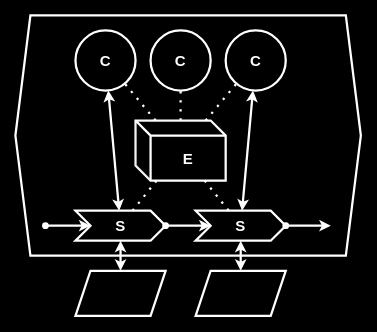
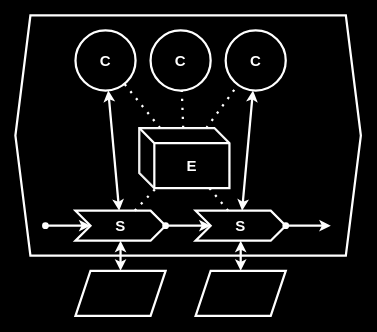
  <mxCell id="0" />
  <mxCell id="1" parent="0" />
  <mxCell id="2" value="" style="shape=hexagon;perimeter=hexagonPerimeter2;whiteSpace=wrap;html=1;fixedSize=1;fontSize=20;strokeColor=#FFFFFF;fillColor=none;fontColor=#FFFFFF;strokeWidth=3;" vertex="1" parent="1"><mxGeometry x="20" y="20" width="460" height="320" as="geometry" /></mxCell>
  <mxCell id="3" value="S" style="shape=step;perimeter=stepPerimeter;whiteSpace=wrap;html=1;fixedSize=1;fontStyle=1;fontSize=20;strokeColor=#FFFFFF;fillColor=none;fontColor=#FFFFFF;strokeWidth=3;" vertex="1" parent="1"><mxGeometry x="100" y="280" width="120" height="40" as="geometry" /></mxCell>
  <mxCell id="4" value="S" style="shape=step;perimeter=stepPerimeter;whiteSpace=wrap;html=1;fixedSize=1;fontStyle=1;fontSize=20;strokeColor=#FFFFFF;fillColor=none;fontColor=#FFFFFF;strokeWidth=3;" vertex="1" parent="1"><mxGeometry x="260" y="280" width="120" height="40" as="geometry" /></mxCell>
- <mxCell id="5" value="E" style="shape=cube;whiteSpace=wrap;html=1;boundedLbl=1;backgroundOutline=1;darkOpacity=0.05;darkOpacity2=0.1;fontSize=20;fontStyle=1;strokeColor=#FFFFFF;fillColor=none;fontColor=#FFFFFF;strokeWidth=3;" vertex="1" parent="1"><mxGeometry x="180" y="160" width="120" height="80" as="geometry" /></mxCell>
+ <mxCell id="5" value="E" style="shape=cube;whiteSpace=wrap;html=1;boundedLbl=1;backgroundOutline=1;darkOpacity=0.05;darkOpacity2=0.1;fontSize=20;fontStyle=1;strokeColor=#FFFFFF;fillColor=none;fontColor=#FFFFFF;strokeWidth=3;" vertex="1" parent="1"><mxGeometry x="185" y="170" width="120" height="80" as="geometry" /></mxCell>
  <mxCell id="6" value="C" style="ellipse;whiteSpace=wrap;html=1;aspect=fixed;fontSize=20;fontStyle=1;strokeColor=#FFFFFF;fillColor=none;fontColor=#FFFFFF;strokeWidth=3;" vertex="1" parent="1"><mxGeometry x="100" y="40" width="80" height="80" as="geometry" /></mxCell>
  <mxCell id="7" value="C" style="ellipse;whiteSpace=wrap;html=1;aspect=fixed;fontSize=20;fontStyle=1;strokeColor=#FFFFFF;fillColor=none;fontColor=#FFFFFF;strokeWidth=3;" vertex="1" parent="1"><mxGeometry x="200" y="40" width="80" height="80" as="geometry" /></mxCell>
  <mxCell id="8" value="C" style="ellipse;whiteSpace=wrap;html=1;aspect=fixed;fontSize=20;fontStyle=1;strokeColor=#FFFFFF;fillColor=none;fontColor=#FFFFFF;strokeWidth=3;" vertex="1" parent="1"><mxGeometry x="300" y="40" width="80" height="80" as="geometry" /></mxCell>
  <mxCell id="9" value="" style="endArrow=none;dashed=1;html=1;dashPattern=1 3;strokeWidth=3;fontSize=20;strokeColor=#FFFFFF;fontColor=#FFFFFF;" edge="1" parent="1" source="3" target="5"><mxGeometry width="50" height="50" relative="1" as="geometry"><mxPoint x="250" y="300" as="sourcePoint" /><mxPoint x="300" y="250" as="targetPoint" /></mxGeometry></mxCell>
  <mxCell id="10" value="" style="endArrow=none;dashed=1;html=1;dashPattern=1 3;strokeWidth=3;fontSize=20;strokeColor=#FFFFFF;fontColor=#FFFFFF;" edge="1" parent="1" source="5" target="7"><mxGeometry width="50" height="50" relative="1" as="geometry"><mxPoint x="186" y="290" as="sourcePoint" /><mxPoint x="218" y="250" as="targetPoint" /></mxGeometry></mxCell>
  <mxCell id="11" value="" style="endArrow=none;dashed=1;html=1;dashPattern=1 3;strokeWidth=3;fontSize=20;strokeColor=#FFFFFF;fontColor=#FFFFFF;" edge="1" parent="1" source="5" target="8"><mxGeometry width="50" height="50" relative="1" as="geometry"><mxPoint x="250" y="170" as="sourcePoint" /><mxPoint x="250" y="130" as="targetPoint" /></mxGeometry></mxCell>
  <mxCell id="12" value="" style="endArrow=none;dashed=1;html=1;dashPattern=1 3;strokeWidth=3;fontSize=20;strokeColor=#FFFFFF;fontColor=#FFFFFF;" edge="1" parent="1" source="5" target="6"><mxGeometry width="50" height="50" relative="1" as="geometry"><mxPoint x="283.333" y="170" as="sourcePoint" /><mxPoint x="324.393" y="120.729" as="targetPoint" /></mxGeometry></mxCell>
  <mxCell id="13" value="" style="endArrow=classic;startArrow=classic;html=1;fontSize=20;strokeColor=#FFFFFF;fontColor=#FFFFFF;strokeWidth=3;" edge="1" parent="1" source="3" target="6"><mxGeometry width="50" height="50" relative="1" as="geometry"><mxPoint x="250" y="300" as="sourcePoint" /><mxPoint x="300" y="250" as="targetPoint" /></mxGeometry></mxCell>
  <mxCell id="14" value="" style="endArrow=classic;startArrow=classic;html=1;fontSize=20;strokeColor=#FFFFFF;fontColor=#FFFFFF;strokeWidth=3;" edge="1" parent="1" source="4" target="8"><mxGeometry width="50" height="50" relative="1" as="geometry"><mxPoint x="168.182" y="290" as="sourcePoint" /><mxPoint x="153.621" y="129.836" as="targetPoint" /></mxGeometry></mxCell>
  <mxCell id="15" value="" style="endArrow=classic;html=1;fontSize=20;startArrow=oval;startFill=1;strokeColor=#FFFFFF;fontColor=#FFFFFF;strokeWidth=3;" edge="1" parent="1" target="3"><mxGeometry width="50" height="50" relative="1" as="geometry"><mxPoint x="60" y="300" as="sourcePoint" /><mxPoint x="300" y="250" as="targetPoint" /></mxGeometry></mxCell>
  <mxCell id="16" value="" style="endArrow=classic;html=1;fontSize=20;startArrow=oval;startFill=1;strokeColor=#FFFFFF;fontColor=#FFFFFF;strokeWidth=3;" edge="1" parent="1" source="3" target="4"><mxGeometry width="50" height="50" relative="1" as="geometry"><mxPoint x="70" y="310" as="sourcePoint" /><mxPoint x="130" y="310" as="targetPoint" /></mxGeometry></mxCell>
  <mxCell id="17" value="" style="endArrow=classic;html=1;fontSize=20;startArrow=oval;startFill=1;strokeColor=#FFFFFF;fontColor=#FFFFFF;strokeWidth=3;" edge="1" parent="1" source="4"><mxGeometry width="50" height="50" relative="1" as="geometry"><mxPoint x="230" y="310" as="sourcePoint" /><mxPoint x="440" y="300" as="targetPoint" /></mxGeometry></mxCell>
  <mxCell id="18" value="" style="endArrow=none;dashed=1;html=1;dashPattern=1 3;strokeWidth=3;fontSize=20;strokeColor=#FFFFFF;fontColor=#FFFFFF;" edge="1" parent="1" source="5" target="4"><mxGeometry width="50" height="50" relative="1" as="geometry"><mxPoint x="283.333" y="170" as="sourcePoint" /><mxPoint x="324.393" y="120.729" as="targetPoint" /></mxGeometry></mxCell>
  <mxCell id="19" value="" style="endArrow=classic;startArrow=classic;html=1;fontSize=20;strokeColor=#FFFFFF;fontColor=#FFFFFF;strokeWidth=3;" edge="1" parent="1" target="3"><mxGeometry width="50" height="50" relative="1" as="geometry"><mxPoint x="160" y="360" as="sourcePoint" /><mxPoint x="300" y="250" as="targetPoint" /></mxGeometry></mxCell>
  <mxCell id="20" value="" style="endArrow=classic;startArrow=classic;html=1;fontSize=20;strokeColor=#FFFFFF;fontColor=#FFFFFF;strokeWidth=3;" edge="1" parent="1" target="4"><mxGeometry width="50" height="50" relative="1" as="geometry"><mxPoint x="320" y="360" as="sourcePoint" /><mxPoint x="170" y="330" as="targetPoint" /></mxGeometry></mxCell>
  <mxCell id="21" value="" style="shape=parallelogram;perimeter=parallelogramPerimeter;whiteSpace=wrap;html=1;fixedSize=1;fontSize=20;strokeColor=#FFFFFF;fillColor=none;fontColor=#FFFFFF;strokeWidth=3;" vertex="1" parent="1"><mxGeometry x="100" y="360" width="120" height="60" as="geometry" /></mxCell>
  <mxCell id="22" value="" style="shape=parallelogram;perimeter=parallelogramPerimeter;whiteSpace=wrap;html=1;fixedSize=1;fontSize=20;strokeColor=#FFFFFF;fillColor=none;fontColor=#FFFFFF;strokeWidth=3;" vertex="1" parent="1"><mxGeometry x="260" y="360" width="120" height="60" as="geometry" /></mxCell>
